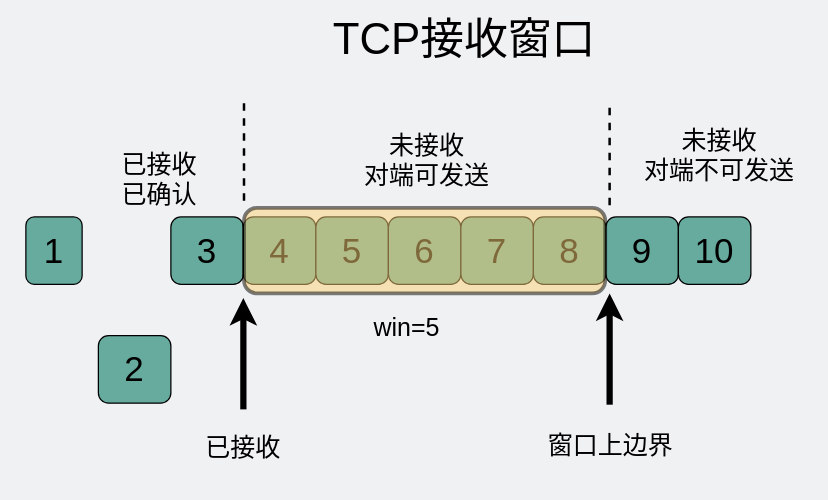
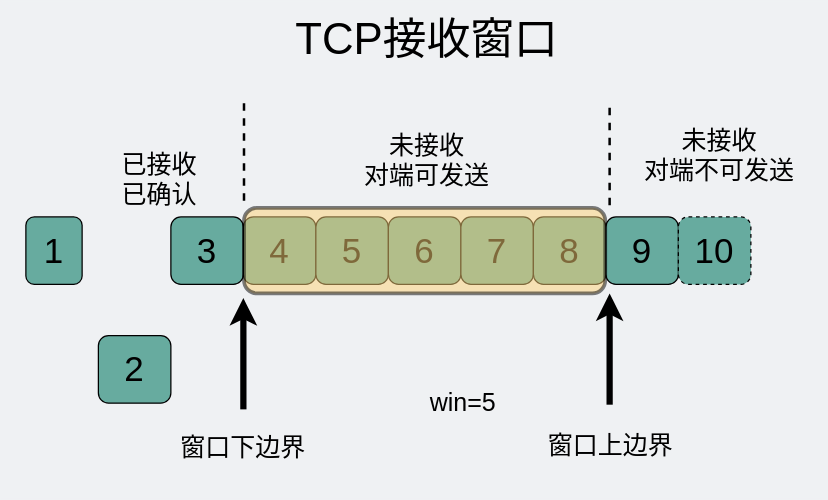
  <mxCell id="0" />
  <mxCell id="1" parent="0" />
  <mxCell id="2" value="&lt;font style=&quot;font-size: 28px&quot;&gt;1&lt;/font&gt;" style="rounded=1;whiteSpace=wrap;html=1;fillColor=#67AB9F;" vertex="1" parent="1"><mxGeometry x="20" y="173" width="45" height="54" as="geometry" /></mxCell>
  <mxCell id="3" value="&lt;font style=&quot;font-size: 28px&quot;&gt;2&lt;/font&gt;" style="rounded=1;whiteSpace=wrap;html=1;fillColor=#67AB9F;" vertex="1" parent="1"><mxGeometry x="78" y="268" width="58" height="54" as="geometry" /></mxCell>
  <mxCell id="4" value="&lt;font style=&quot;font-size: 28px&quot;&gt;3&lt;/font&gt;" style="rounded=1;whiteSpace=wrap;html=1;fillColor=#67AB9F;" vertex="1" parent="1"><mxGeometry x="136" y="173" width="58" height="54" as="geometry" /></mxCell>
  <mxCell id="5" value="&lt;font style=&quot;font-size: 28px&quot;&gt;4&lt;/font&gt;" style="rounded=1;whiteSpace=wrap;html=1;fillColor=#67AB9F;" vertex="1" parent="1"><mxGeometry x="194" y="173" width="58" height="54" as="geometry" /></mxCell>
  <mxCell id="6" value="&lt;font style=&quot;font-size: 28px&quot;&gt;5&lt;/font&gt;" style="rounded=1;whiteSpace=wrap;html=1;fillColor=#67AB9F;" vertex="1" parent="1"><mxGeometry x="252" y="173" width="58" height="54" as="geometry" /></mxCell>
  <mxCell id="7" value="&lt;font style=&quot;font-size: 28px&quot;&gt;6&lt;/font&gt;" style="rounded=1;whiteSpace=wrap;html=1;fillColor=#67AB9F;" vertex="1" parent="1"><mxGeometry x="310" y="173" width="58" height="54" as="geometry" /></mxCell>
  <mxCell id="8" value="&lt;font style=&quot;font-size: 28px&quot;&gt;7&lt;/font&gt;" style="rounded=1;whiteSpace=wrap;html=1;fillColor=#67AB9F;" vertex="1" parent="1"><mxGeometry x="368" y="173" width="58" height="54" as="geometry" /></mxCell>
  <mxCell id="9" value="&lt;font style=&quot;font-size: 28px&quot;&gt;8&lt;/font&gt;" style="rounded=1;whiteSpace=wrap;html=1;fillColor=#67AB9F;" vertex="1" parent="1"><mxGeometry x="426" y="173" width="58" height="54" as="geometry" /></mxCell>
  <mxCell id="10" value="&lt;font style=&quot;font-size: 28px&quot;&gt;9&lt;/font&gt;" style="rounded=1;whiteSpace=wrap;html=1;fillColor=#67AB9F;" vertex="1" parent="1"><mxGeometry x="484" y="173" width="58" height="54" as="geometry" /></mxCell>
- <mxCell id="11" value="&lt;font style=&quot;font-size: 28px&quot;&gt;10&lt;/font&gt;" style="rounded=1;whiteSpace=wrap;html=1;fillColor=#67AB9F;" vertex="1" parent="1"><mxGeometry x="542" y="173" width="58" height="54" as="geometry" /></mxCell>
+ <mxCell id="11" value="&lt;font style=&quot;font-size: 28px&quot;&gt;10&lt;/font&gt;" style="rounded=1;whiteSpace=wrap;html=1;fillColor=#67AB9F;dashed=1;" vertex="1" parent="1"><mxGeometry x="542" y="173" width="58" height="54" as="geometry" /></mxCell>
  <mxCell id="12" value="" style="rounded=1;whiteSpace=wrap;html=1;fillColor=#FDD276;opacity=50;strokeWidth=3;" vertex="1" parent="1"><mxGeometry x="194.5" y="165.75" width="289" height="68.5" as="geometry" /></mxCell>
- <mxCell id="13" value="&lt;font style=&quot;font-size: 20px&quot;&gt;win=5&lt;/font&gt;" style="text;html=1;strokeColor=none;fillColor=none;align=center;verticalAlign=middle;whiteSpace=wrap;rounded=0;dashed=1;opacity=80;" vertex="1" parent="1"><mxGeometry x="305" y="251" width="40" height="20" as="geometry" /></mxCell>
+ <mxCell id="13" value="&lt;font style=&quot;font-size: 20px&quot;&gt;win=5&lt;/font&gt;" style="text;html=1;strokeColor=none;fillColor=none;align=center;verticalAlign=middle;whiteSpace=wrap;rounded=0;dashed=1;opacity=80;" vertex="1" parent="1"><mxGeometry x="350" y="311" width="40" height="20" as="geometry" /></mxCell>
  <mxCell id="14" value="" style="endArrow=none;dashed=1;html=1;strokeWidth=2;" edge="1" parent="1"><mxGeometry width="50" height="50" relative="1" as="geometry"><mxPoint x="194.5" y="160" as="sourcePoint" /><mxPoint x="194.5" y="77" as="targetPoint" /></mxGeometry></mxCell>
  <mxCell id="15" value="" style="endArrow=none;dashed=1;html=1;strokeWidth=2;" edge="1" parent="1"><mxGeometry width="50" height="50" relative="1" as="geometry"><mxPoint x="487" y="163.75" as="sourcePoint" /><mxPoint x="487" y="80.75" as="targetPoint" /></mxGeometry></mxCell>
  <mxCell id="16" value="" style="endArrow=classic;html=1;strokeWidth=5;" edge="1" parent="1"><mxGeometry width="50" height="50" relative="1" as="geometry"><mxPoint x="194" y="327" as="sourcePoint" /><mxPoint x="194" y="238" as="targetPoint" /></mxGeometry></mxCell>
  <mxCell id="17" value="" style="endArrow=classic;html=1;strokeWidth=5;" edge="1" parent="1"><mxGeometry width="50" height="50" relative="1" as="geometry"><mxPoint x="487" y="323.25" as="sourcePoint" /><mxPoint x="487" y="234.25" as="targetPoint" /></mxGeometry></mxCell>
- <mxCell id="18" value="&lt;font style=&quot;font-size: 20px&quot;&gt;已接收&lt;/font&gt;" style="text;html=1;strokeColor=none;fillColor=none;align=center;verticalAlign=middle;whiteSpace=wrap;rounded=0;opacity=50;" vertex="1" parent="1"><mxGeometry x="136" y="335" width="116" height="43" as="geometry" /></mxCell>
+ <mxCell id="18" value="&lt;font style=&quot;font-size: 20px&quot;&gt;窗口下边界&lt;/font&gt;" style="text;html=1;strokeColor=none;fillColor=none;align=center;verticalAlign=middle;whiteSpace=wrap;rounded=0;opacity=50;" vertex="1" parent="1"><mxGeometry x="136" y="335" width="116" height="43" as="geometry" /></mxCell>
  <mxCell id="19" value="&lt;font style=&quot;font-size: 20px&quot;&gt;窗口上边界&lt;/font&gt;" style="text;html=1;strokeColor=none;fillColor=none;align=center;verticalAlign=middle;whiteSpace=wrap;rounded=0;opacity=50;" vertex="1" parent="1"><mxGeometry x="430" y="333" width="116" height="43" as="geometry" /></mxCell>
  <mxCell id="20" value="&lt;font style=&quot;font-size: 20px&quot;&gt;已接收&lt;br&gt;已确认&lt;br&gt;&lt;/font&gt;" style="text;html=1;strokeColor=none;fillColor=none;align=center;verticalAlign=middle;whiteSpace=wrap;rounded=0;opacity=50;" vertex="1" parent="1"><mxGeometry x="69" y="120" width="116" height="43" as="geometry" /></mxCell>
  <mxCell id="21" value="&lt;font style=&quot;font-size: 20px&quot;&gt;未接收&lt;br&gt;对端可发送&lt;br&gt;&lt;/font&gt;" style="text;html=1;strokeColor=none;fillColor=none;align=center;verticalAlign=middle;whiteSpace=wrap;rounded=0;opacity=50;" vertex="1" parent="1"><mxGeometry x="283" y="105" width="116" height="43" as="geometry" /></mxCell>
  <mxCell id="22" value="&lt;font style=&quot;font-size: 20px&quot;&gt;未接收&lt;br&gt;对端不可发送&lt;br&gt;&lt;/font&gt;" style="text;html=1;strokeColor=none;fillColor=none;align=center;verticalAlign=middle;whiteSpace=wrap;rounded=0;opacity=50;" vertex="1" parent="1"><mxGeometry x="510" y="98" width="130" height="50" as="geometry" /></mxCell>
- <mxCell id="23" value="&lt;font style=&quot;font-size: 35px&quot;&gt;TCP接收窗口&lt;/font&gt;" style="text;html=1;strokeColor=none;fillColor=none;align=center;verticalAlign=middle;whiteSpace=wrap;rounded=0;opacity=50;" vertex="1" parent="1"><mxGeometry x="244" y="20" width="254" height="20" as="geometry" /></mxCell>
+ <mxCell id="23" value="&lt;font style=&quot;font-size: 35px&quot;&gt;TCP接收窗口&lt;/font&gt;" style="text;html=1;strokeColor=none;fillColor=none;align=center;verticalAlign=middle;whiteSpace=wrap;rounded=0;opacity=50;" vertex="1" parent="1"><mxGeometry x="214" y="20" width="254" height="20" as="geometry" /></mxCell>
